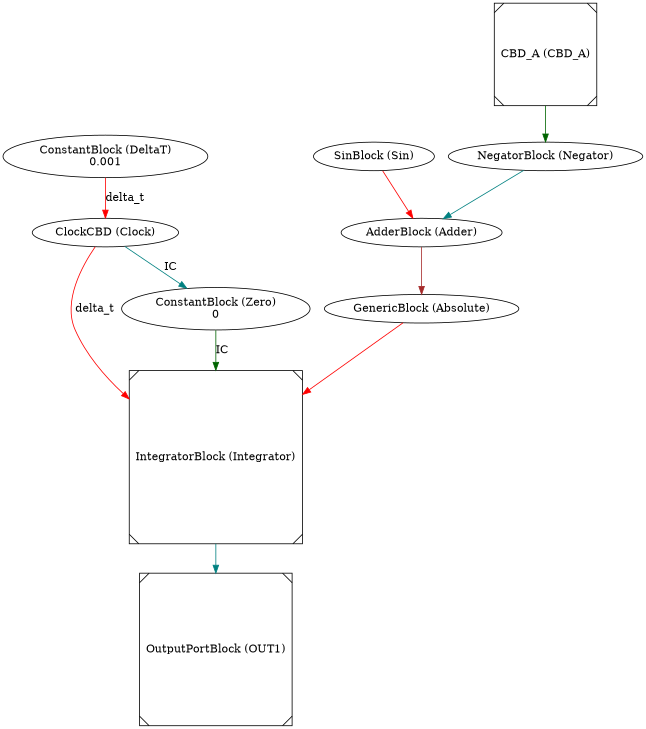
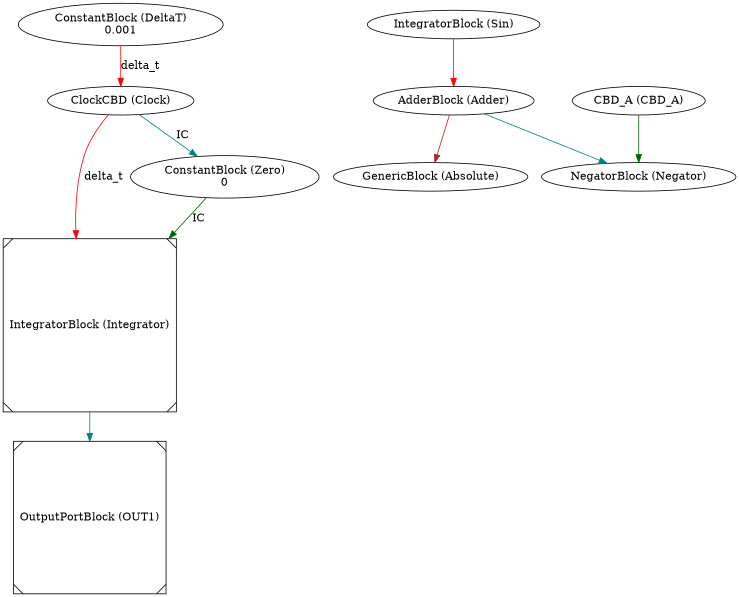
  digraph {
    edge [color=red]
    n1 [label="OutputPortBlock (OUT1)" shape=Msquare]
    n2 [label="IntegratorBlock (Integrator)" shape=Msquare]
    n3 [label="ClockCBD (Clock)" shape=ellipse]
    n4 [label="ConstantBlock (Zero)\n0"]
    n5 [label="ConstantBlock (DeltaT)\n0.001"]
-   n6 [label="SinBlock (Sin)"]
+   n6 [label="IntegratorBlock (Sin)"]
    n7 [label="AdderBlock (Adder)"]
    n8 [label="GenericBlock (Absolute)"]
    n9 [label="NegatorBlock (Negator)"]
-   n10 [label="CBD_A (CBD_A)" shape=Msquare]
+   n10 [label="CBD_A (CBD_A)" shape=ellipse]
    n2 -> n1 [color=teal]
    n3 -> n2 [label=delta_t]
    n3 -> n4 [color=teal label=IC]
    n4 -> n2 [color=darkgreen label=IC]
    n5 -> n3 [label=delta_t]
    n6 -> n7
    n7 -> n8 [color=brown]
-   n8 -> n2
-   n9 -> n7 [color=teal]
+   n7 -> n9 [color=teal]
    n10 -> n9 [color=darkgreen]
  }
